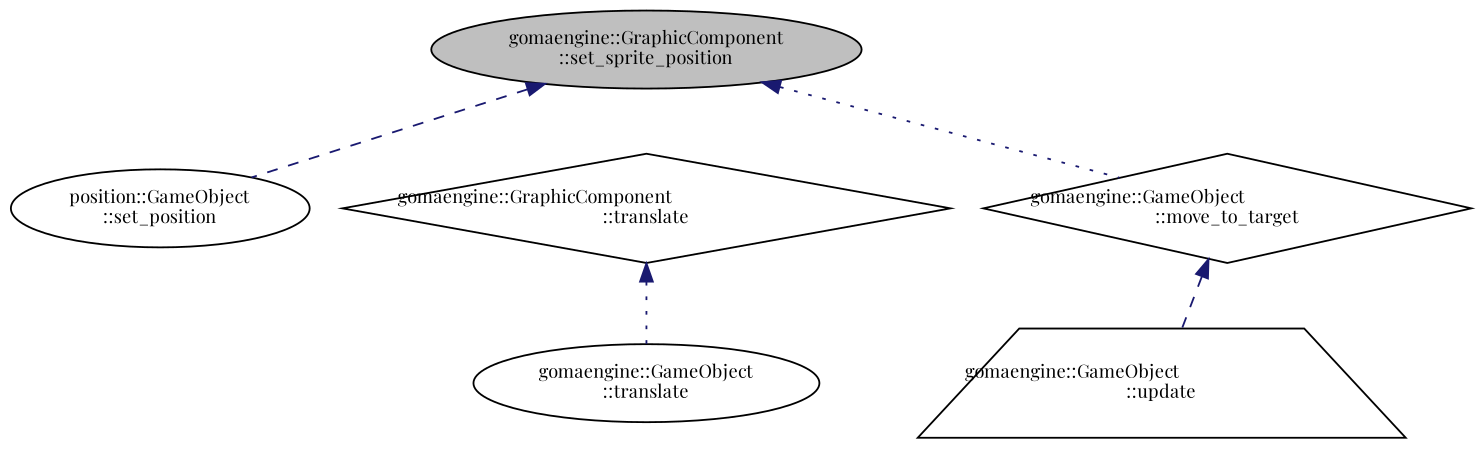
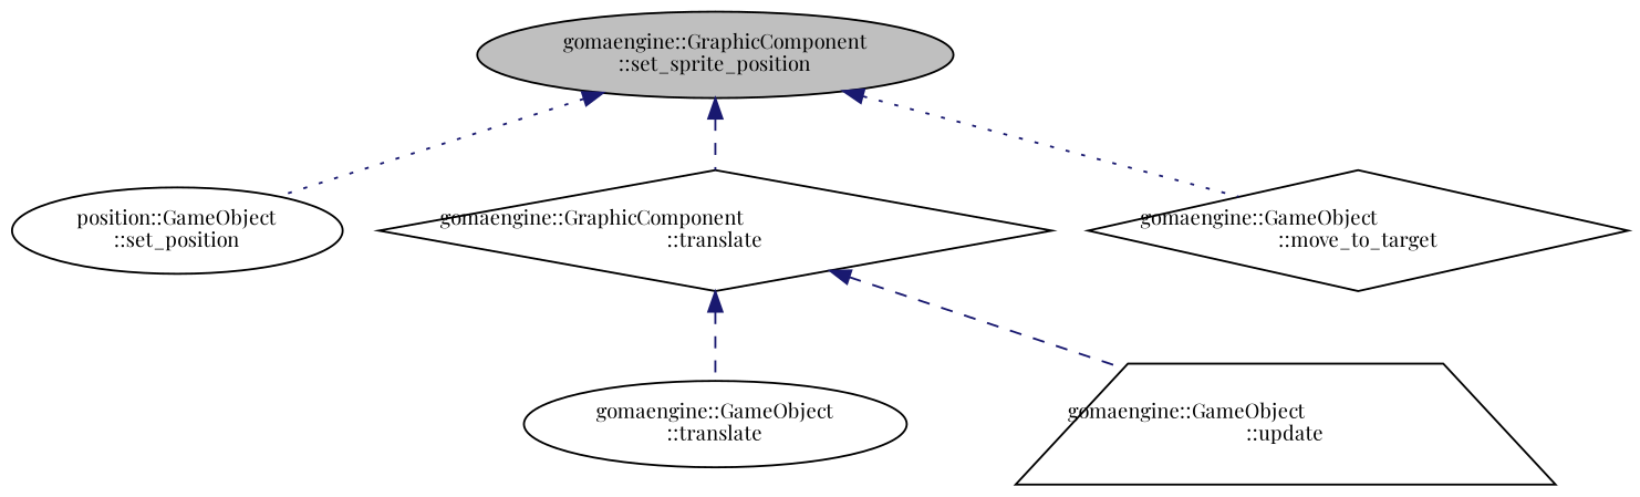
  digraph {
    fontname="Playfair Display"
    rankdir=TB
    node [color=black fillcolor=white fontname="Playfair Display" fontsize=10 shape=ellipse style=filled]
    edge [color=midnightblue dir=back fontname="Playfair Display" fontsize=10 labelfontname=Helvetica labelfontsize=10 style=dotted]
    n1 [fillcolor=grey75 fontcolor=black height=0.2 label="gomaengine::GraphicComponent\l::set_sprite_position" width=0.4]
    n2 [height=0.2 label="position::GameObject\l::set_position" width=0.4]
    n3 [height=0.2 label="gomaengine::GraphicComponent\l::translate" shape=diamond width=0.4]
    n4 [height=0.2 label="gomaengine::GameObject\l::move_to_target" shape=diamond width=0.4]
    n5 [height=0.2 label="gomaengine::GameObject\l::translate" width=0.4]
    n6 [height=0.2 label="gomaengine::GameObject\l::update" shape=trapezium width=0.4]
-   n1 -> n2 [style=dashed]
+   n1 -> n2
+   n1 -> n3 [style=dashed]
    n1 -> n4
-   n3 -> n5
-   n4 -> n6 [style=dashed]
+   n3 -> n5 [style=dashed]
+   n3 -> n6 [style=dashed]
  }
